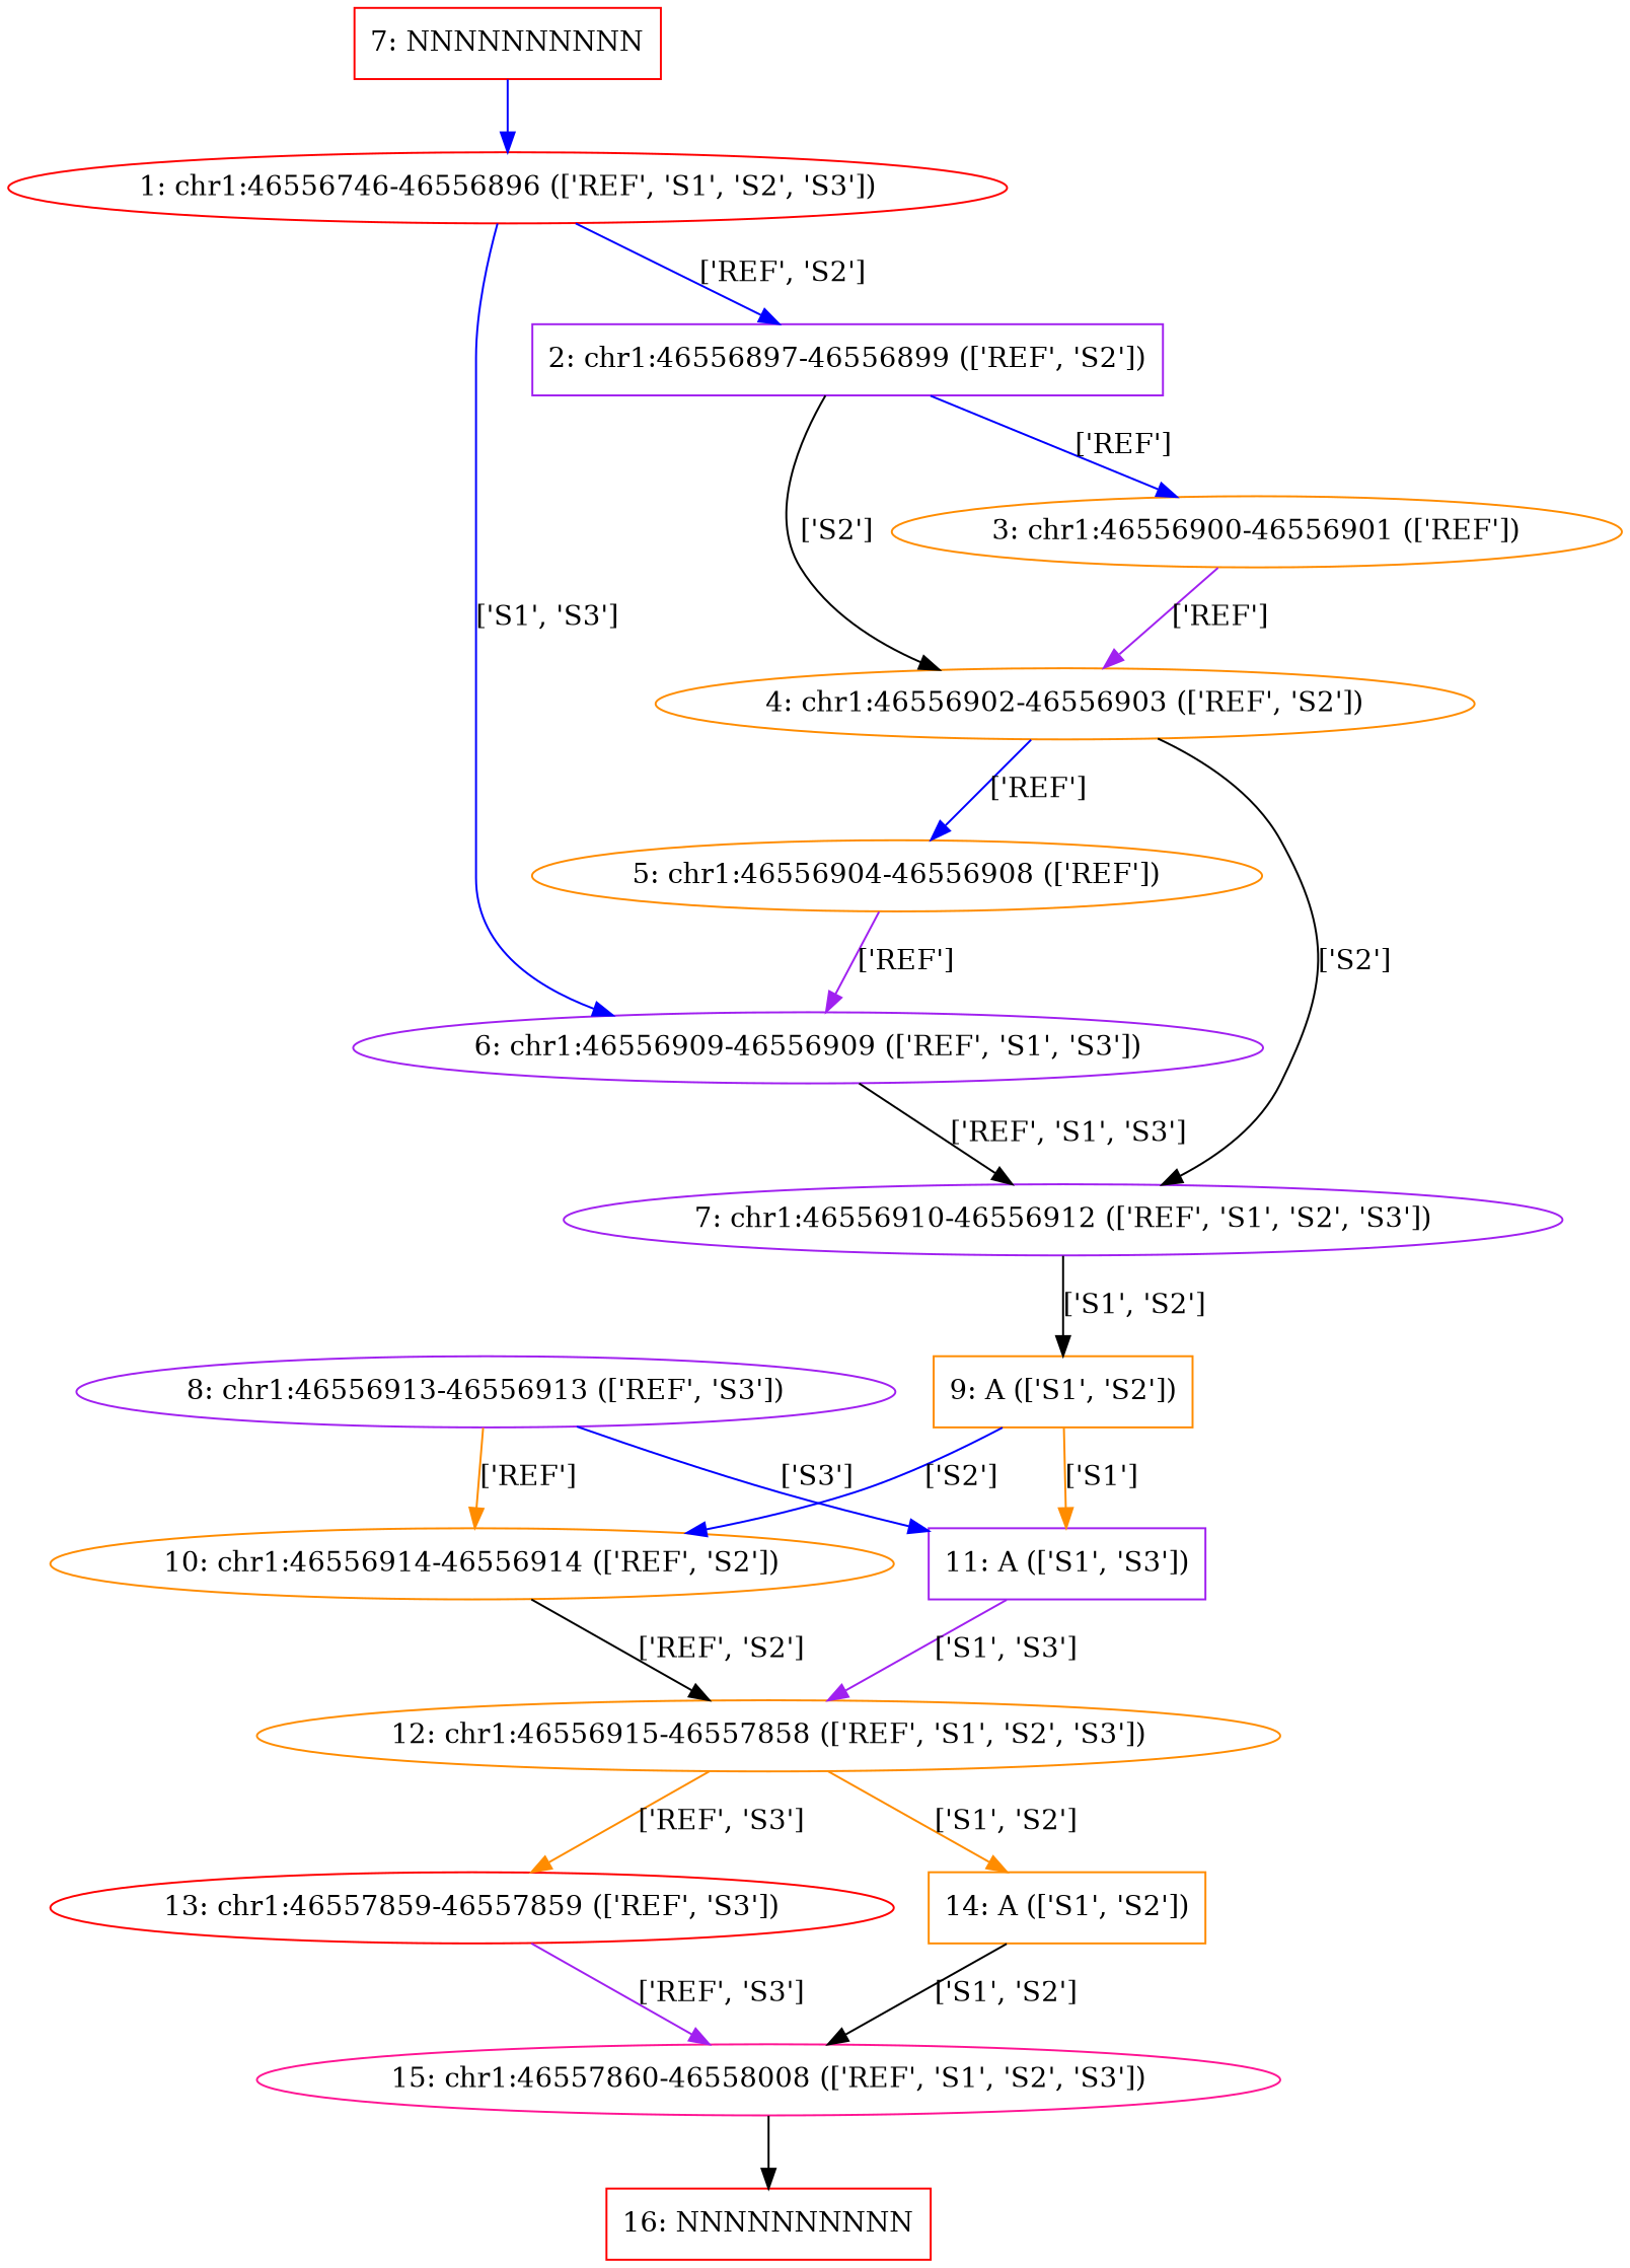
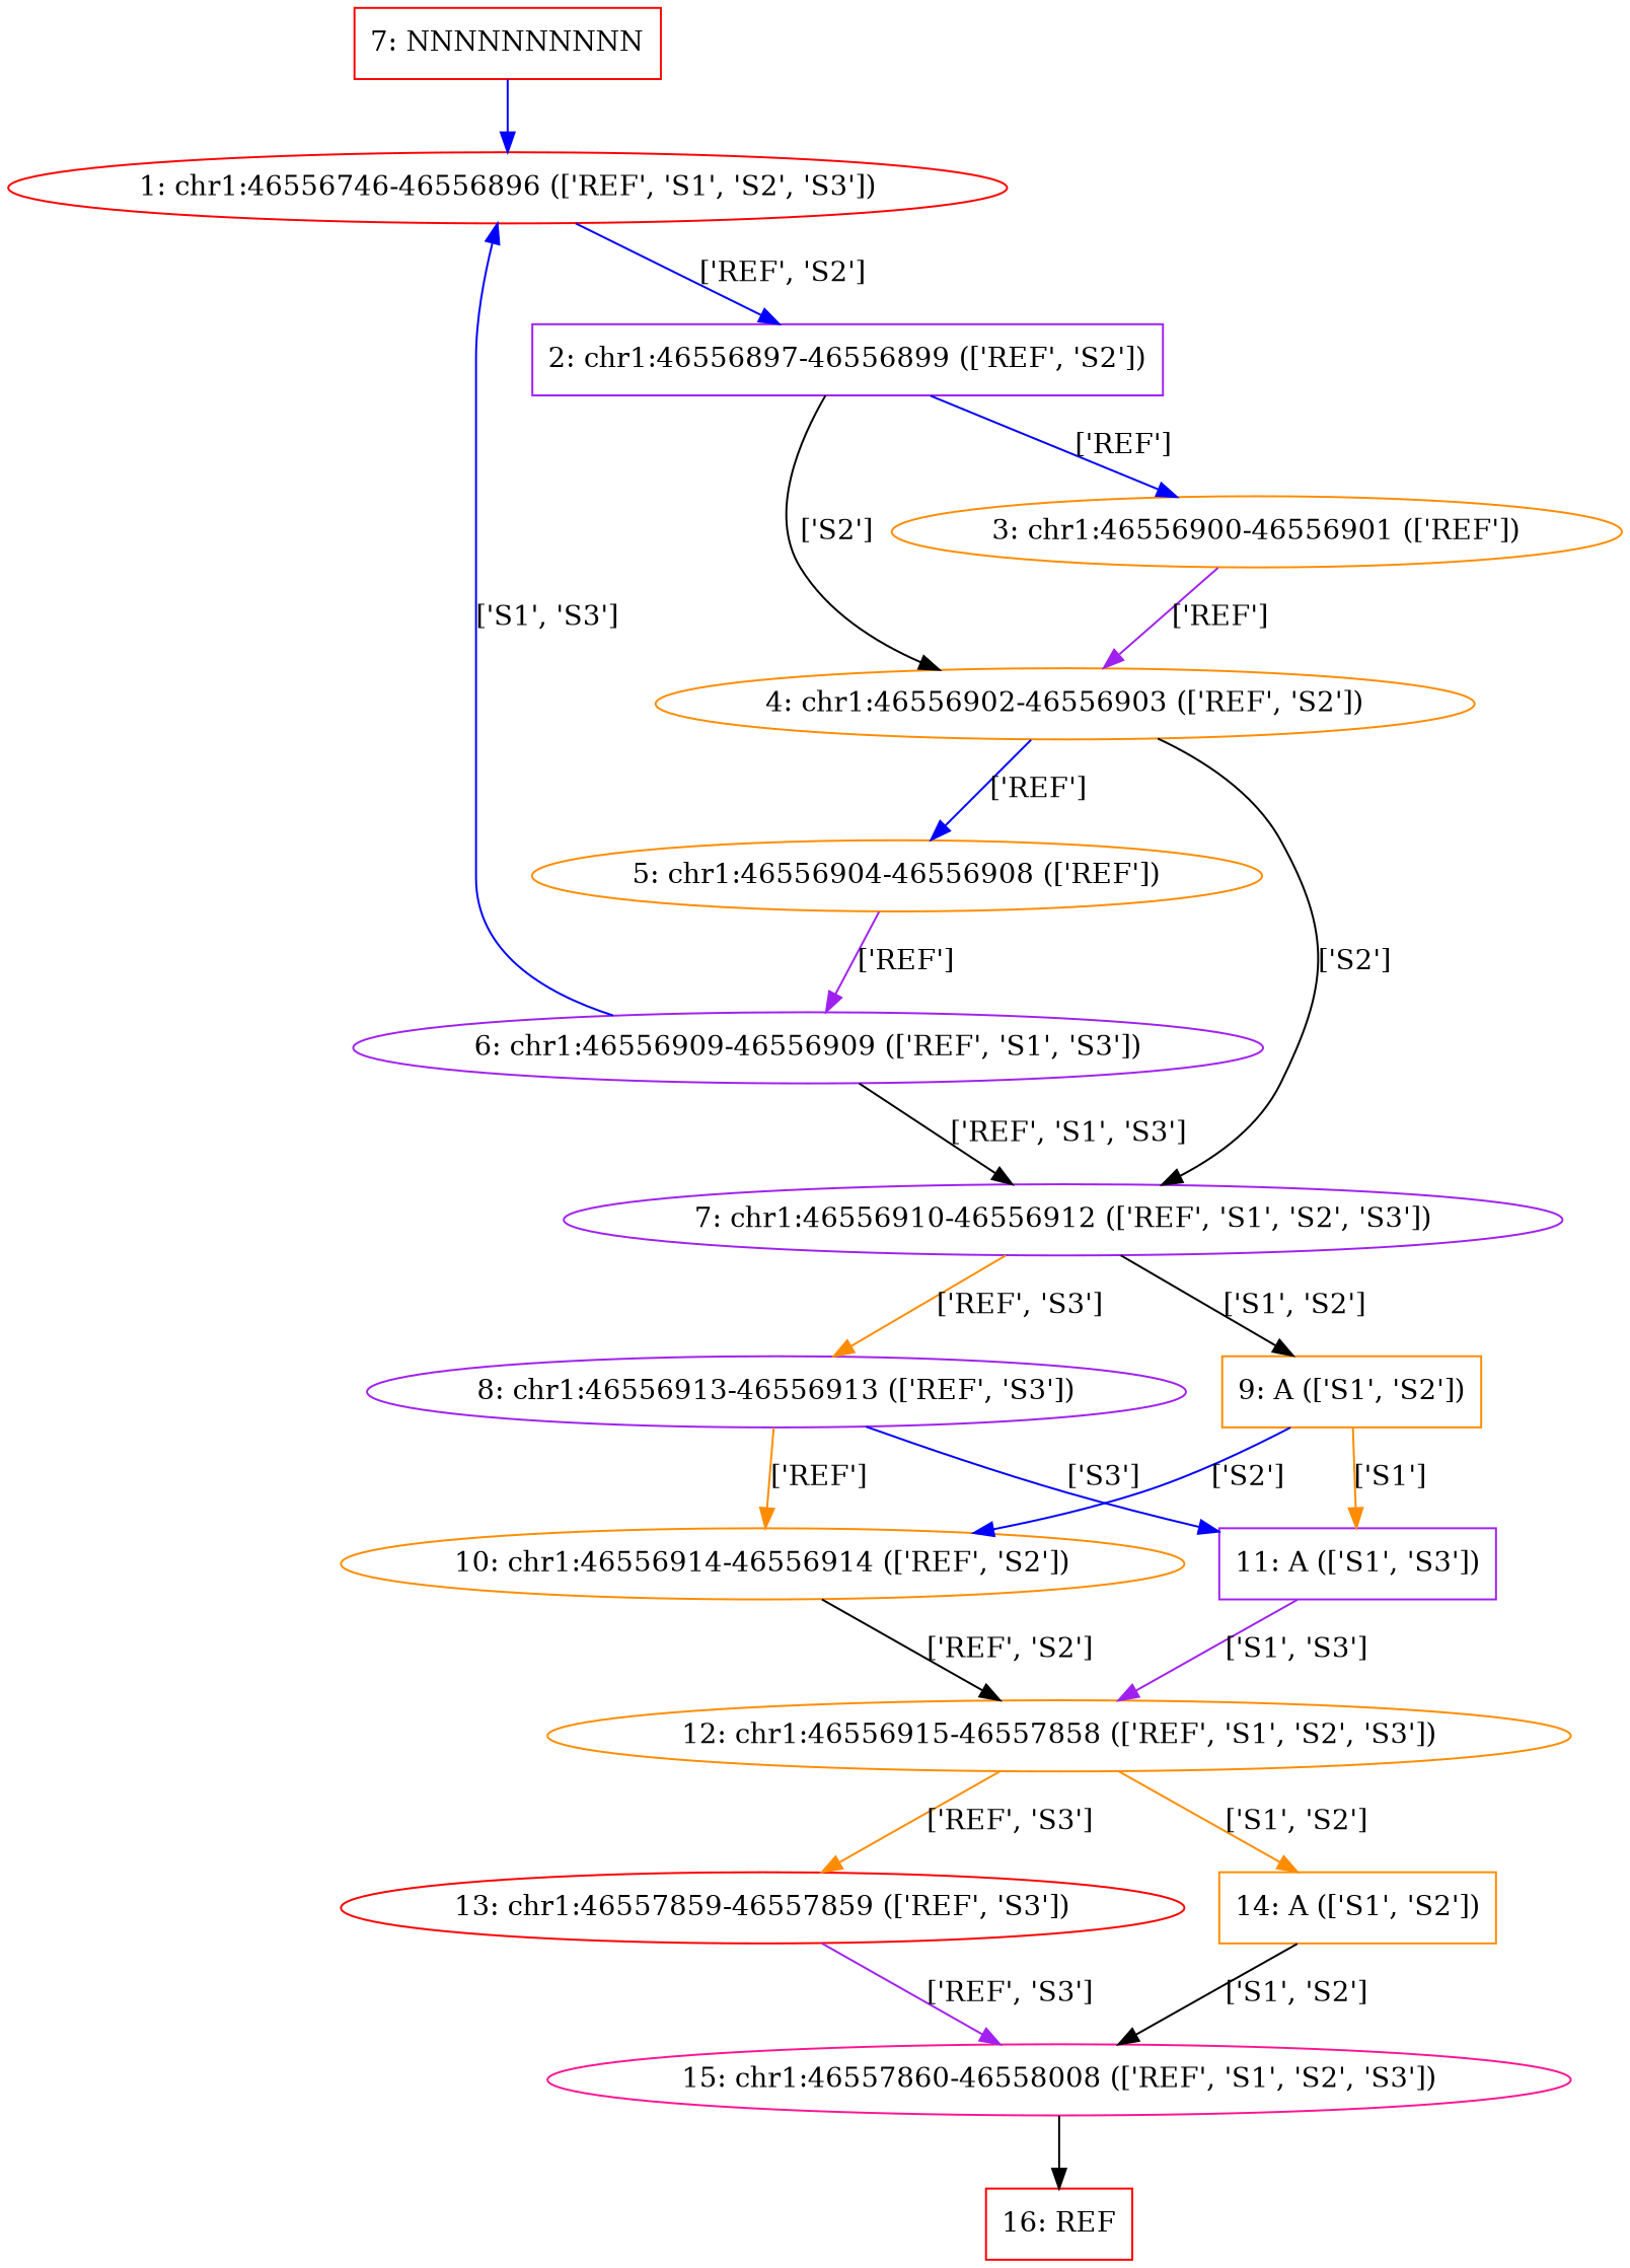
  digraph {
    node [color=darkorange shape=ellipse]
    edge [color=blue]
    n1 [color=red label="7: NNNNNNNNNN" shape=box]
    n2 [color=red label="1: chr1:46556746-46556896 (['REF', 'S1', 'S2', 'S3'])"]
    n3 [color=purple label="2: chr1:46556897-46556899 (['REF', 'S2'])" shape=box]
    n4 [color=purple label="6: chr1:46556909-46556909 (['REF', 'S1', 'S3'])"]
    n5 [label="3: chr1:46556900-46556901 (['REF'])"]
    n6 [label="4: chr1:46556902-46556903 (['REF', 'S2'])"]
    n7 [color=purple label="7: chr1:46556910-46556912 (['REF', 'S1', 'S2', 'S3'])"]
    n8 [label="5: chr1:46556904-46556908 (['REF'])"]
    n9 [color=purple label="8: chr1:46556913-46556913 (['REF', 'S3'])"]
    n10 [label="9: A (['S1', 'S2'])" shape=box]
    n11 [label="10: chr1:46556914-46556914 (['REF', 'S2'])"]
    n12 [color=purple label="11: A (['S1', 'S3'])" shape=box]
    n13 [label="12: chr1:46556915-46557858 (['REF', 'S1', 'S2', 'S3'])"]
    n14 [color=red label="13: chr1:46557859-46557859 (['REF', 'S3'])"]
    n15 [label="14: A (['S1', 'S2'])" shape=box]
    n16 [color=deeppink label="15: chr1:46557860-46558008 (['REF', 'S1', 'S2', 'S3'])"]
-   n17 [color=red label="16: NNNNNNNNNN" shape=box]
+   n17 [color=red label="16: REF" shape=box]
    n1 -> n2
    n2 -> n3 [label="['REF', 'S2']"]
-   n2 -> n4 [label="['S1', 'S3']"]
+   n4 -> n2 [label="['S1', 'S3']"]
    n3 -> n5 [label="['REF']"]
    n3 -> n6 [color=black label="['S2']"]
    n4 -> n7 [color=black label="['REF', 'S1', 'S3']"]
    n5 -> n6 [color=purple label="['REF']"]
    n6 -> n7 [color=black label="['S2']"]
    n6 -> n8 [label="['REF']"]
+   n7 -> n9 [color=darkorange label="['REF', 'S3']"]
    n7 -> n10 [color=black label="['S1', 'S2']"]
    n8 -> n4 [color=purple label="['REF']"]
    n9 -> n11 [color=darkorange label="['REF']"]
    n9 -> n12 [label="['S3']"]
    n10 -> n11 [label="['S2']"]
    n10 -> n12 [color=darkorange label="['S1']"]
    n11 -> n13 [color=black label="['REF', 'S2']"]
    n12 -> n13 [color=purple label="['S1', 'S3']"]
    n13 -> n14 [color=darkorange label="['REF', 'S3']"]
    n13 -> n15 [color=darkorange label="['S1', 'S2']"]
    n14 -> n16 [color=purple label="['REF', 'S3']"]
    n15 -> n16 [color=black label="['S1', 'S2']"]
    n16 -> n17 [color=black]
  }
